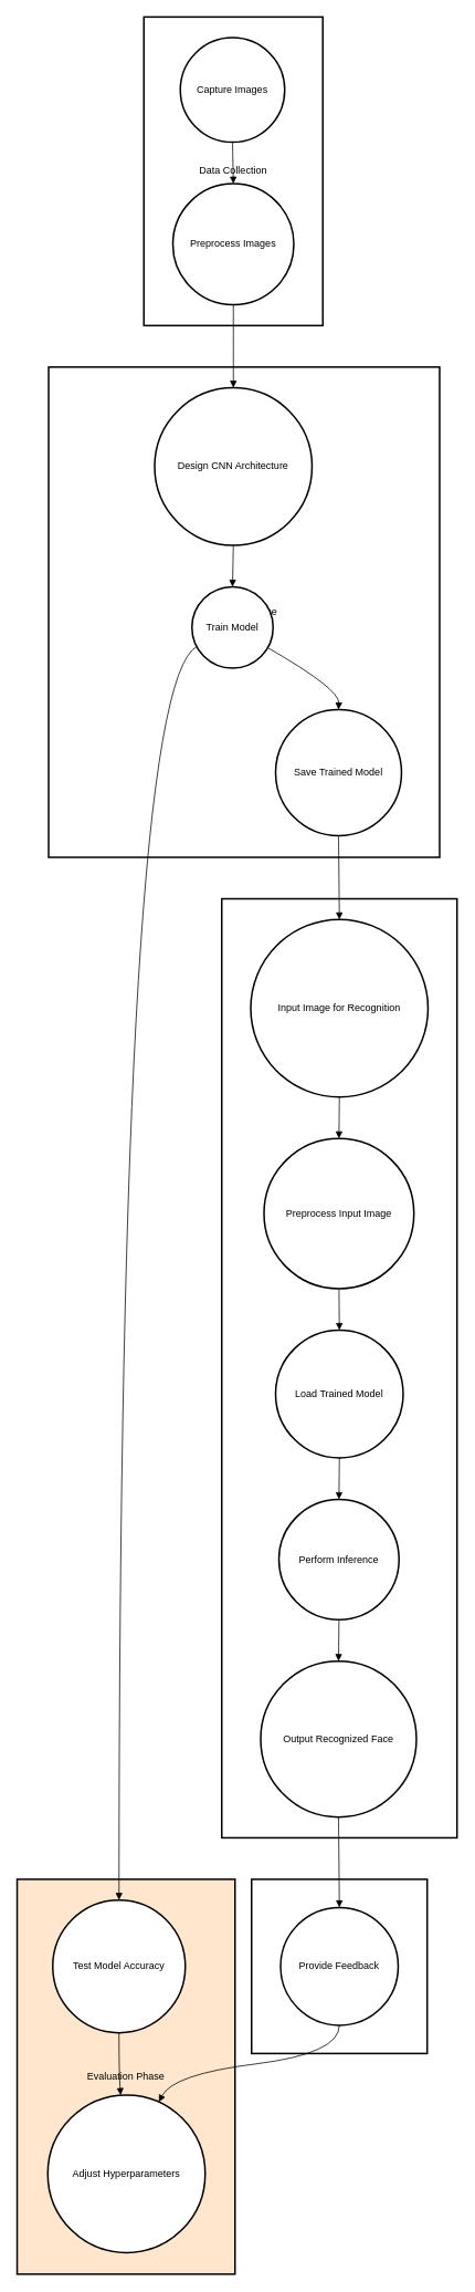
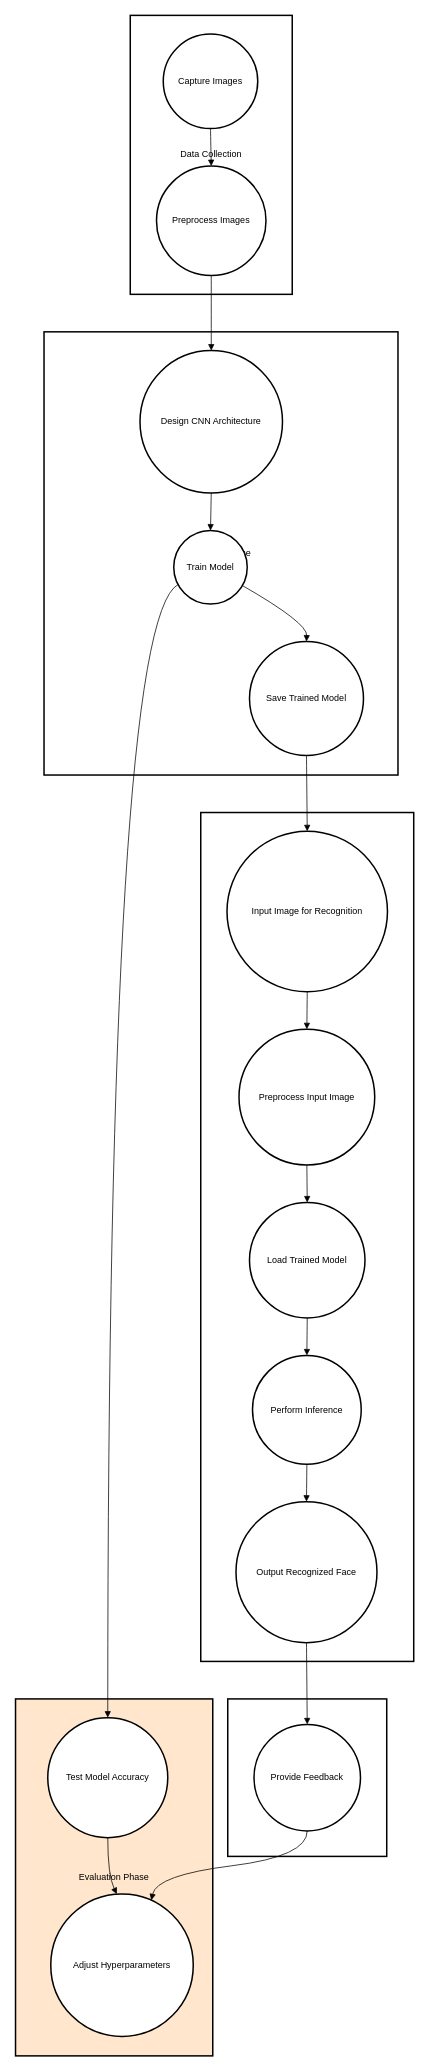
  <mxCell id="0" />
  <mxCell id="1" parent="0" />
  <mxCell id="2" value="Feedback Loop" style="whiteSpace=wrap;strokeWidth=2;" vertex="1" parent="1"><mxGeometry x="303" y="2265" width="212" height="210" as="geometry" /></mxCell>
  <mxCell id="3" value="Evaluation Phase" style="whiteSpace=wrap;strokeWidth=2;fillColor=#ffe6cc;" vertex="1" parent="1"><mxGeometry x="20" y="2265" width="263" height="476" as="geometry" /></mxCell>
  <mxCell id="4" value="Deployment Phase" style="whiteSpace=wrap;strokeWidth=2;" vertex="1" parent="1"><mxGeometry x="267" y="1083" width="284" height="1132" as="geometry" /></mxCell>
  <mxCell id="5" value="Training Phase" style="whiteSpace=wrap;strokeWidth=2;" vertex="1" parent="1"><mxGeometry x="58" y="442" width="472" height="591" as="geometry" /></mxCell>
  <mxCell id="6" value="Data Collection" style="whiteSpace=wrap;strokeWidth=2;" vertex="1" parent="1"><mxGeometry x="173" y="20" width="216" height="372" as="geometry" /></mxCell>
  <mxCell id="7" value="Capture Images" style="ellipse;aspect=fixed;strokeWidth=2;whiteSpace=wrap;" vertex="1" parent="1"><mxGeometry x="217" y="45" width="126" height="126" as="geometry" /></mxCell>
  <mxCell id="8" value="Preprocess Images" style="ellipse;aspect=fixed;strokeWidth=2;whiteSpace=wrap;" vertex="1" parent="1"><mxGeometry x="208" y="221" width="146" height="146" as="geometry" /></mxCell>
  <mxCell id="9" value="Design CNN Architecture" style="ellipse;aspect=fixed;strokeWidth=2;whiteSpace=wrap;" vertex="1" parent="1"><mxGeometry x="186" y="467" width="190" height="190" as="geometry" /></mxCell>
  <mxCell id="10" value="Train Model" style="ellipse;aspect=fixed;strokeWidth=2;whiteSpace=wrap;" vertex="1" parent="1"><mxGeometry x="231" y="707" width="98" height="98" as="geometry" /></mxCell>
  <mxCell id="11" value="Save Trained Model" style="ellipse;aspect=fixed;strokeWidth=2;whiteSpace=wrap;" vertex="1" parent="1"><mxGeometry x="332" y="855" width="152" height="152" as="geometry" /></mxCell>
  <mxCell id="12" value="Input Image for Recognition" style="ellipse;aspect=fixed;strokeWidth=2;whiteSpace=wrap;" vertex="1" parent="1"><mxGeometry x="302" y="1108" width="214" height="214" as="geometry" /></mxCell>
  <mxCell id="13" value="Preprocess Input Image" style="ellipse;aspect=fixed;strokeWidth=2;whiteSpace=wrap;" vertex="1" parent="1"><mxGeometry x="318" y="1372" width="181" height="181" as="geometry" /></mxCell>
  <mxCell id="14" value="Load Trained Model" style="ellipse;aspect=fixed;strokeWidth=2;whiteSpace=wrap;" vertex="1" parent="1"><mxGeometry x="332" y="1603" width="154" height="154" as="geometry" /></mxCell>
  <mxCell id="15" value="Perform Inference" style="ellipse;aspect=fixed;strokeWidth=2;whiteSpace=wrap;" vertex="1" parent="1"><mxGeometry x="336" y="1807" width="145" height="145" as="geometry" /></mxCell>
  <mxCell id="16" value="Output Recognized Face" style="ellipse;aspect=fixed;strokeWidth=2;whiteSpace=wrap;" vertex="1" parent="1"><mxGeometry x="314" y="2002" width="188" height="188" as="geometry" /></mxCell>
  <mxCell id="17" value="Test Model Accuracy" style="ellipse;aspect=fixed;strokeWidth=2;whiteSpace=wrap;" vertex="1" parent="1"><mxGeometry x="63" y="2290" width="160" height="160" as="geometry" /></mxCell>
- <mxCell id="18" value="Adjust Hyperparameters" style="ellipse;aspect=fixed;strokeWidth=2;whiteSpace=wrap;" vertex="1" parent="1"><mxGeometry x="57" y="2525" width="190" height="190" as="geometry" /></mxCell>
+ <mxCell id="18" value="Adjust Hyperparameters" style="ellipse;aspect=fixed;strokeWidth=2;whiteSpace=wrap;" vertex="1" parent="1"><mxGeometry x="67" y="2525" width="190" height="190" as="geometry" /></mxCell>
  <mxCell id="19" value="Provide Feedback" style="ellipse;aspect=fixed;strokeWidth=2;whiteSpace=wrap;" vertex="1" parent="1"><mxGeometry x="338" y="2299" width="142" height="142" as="geometry" /></mxCell>
  <mxCell id="20" value="" style="curved=1;startArrow=none;endArrow=block;exitX=0.5;exitY=1;entryX=0.5;entryY=0;" edge="1" parent="1" source="7" target="8"><mxGeometry relative="1" as="geometry"><Array as="points" /></mxGeometry></mxCell>
  <mxCell id="21" value="" style="curved=1;startArrow=none;endArrow=block;exitX=0.5;exitY=1;entryX=0.5;entryY=0;" edge="1" parent="1" source="8" target="9"><mxGeometry relative="1" as="geometry"><Array as="points" /></mxGeometry></mxCell>
  <mxCell id="22" value="" style="curved=1;startArrow=none;endArrow=block;exitX=0.5;exitY=1;entryX=0.51;entryY=0;" edge="1" parent="1" source="9" target="10"><mxGeometry relative="1" as="geometry"><Array as="points" /></mxGeometry></mxCell>
  <mxCell id="23" value="" style="curved=1;startArrow=none;endArrow=block;exitX=1.01;exitY=0.79;entryX=0.5;entryY=0;" edge="1" parent="1" source="10" target="11"><mxGeometry relative="1" as="geometry"><Array as="points"><mxPoint x="409" y="830" /></Array></mxGeometry></mxCell>
  <mxCell id="24" value="" style="curved=1;startArrow=none;endArrow=block;exitX=0.5;exitY=1.01;entryX=0.5;entryY=0;" edge="1" parent="1" source="11" target="12"><mxGeometry relative="1" as="geometry"><Array as="points" /></mxGeometry></mxCell>
  <mxCell id="25" value="" style="curved=1;startArrow=none;endArrow=block;exitX=0.5;exitY=1;entryX=0.5;entryY=0;" edge="1" parent="1" source="12" target="13"><mxGeometry relative="1" as="geometry"><Array as="points" /></mxGeometry></mxCell>
  <mxCell id="26" value="" style="curved=1;startArrow=none;endArrow=block;exitX=0.5;exitY=1;entryX=0.5;entryY=0;" edge="1" parent="1" source="13" target="14"><mxGeometry relative="1" as="geometry"><Array as="points" /></mxGeometry></mxCell>
  <mxCell id="27" value="" style="curved=1;startArrow=none;endArrow=block;exitX=0.5;exitY=1;entryX=0.5;entryY=0;" edge="1" parent="1" source="14" target="15"><mxGeometry relative="1" as="geometry"><Array as="points" /></mxGeometry></mxCell>
  <mxCell id="28" value="" style="curved=1;startArrow=none;endArrow=block;exitX=0.5;exitY=1;entryX=0.5;entryY=0;" edge="1" parent="1" source="15" target="16"><mxGeometry relative="1" as="geometry"><Array as="points" /></mxGeometry></mxCell>
  <mxCell id="29" value="" style="curved=1;startArrow=none;endArrow=block;exitX=0;exitY=0.77;entryX=0.5;entryY=0;" edge="1" parent="1" source="10" target="17"><mxGeometry relative="1" as="geometry"><Array as="points"><mxPoint x="143" y="830" /></Array></mxGeometry></mxCell>
  <mxCell id="30" value="" style="curved=1;startArrow=none;endArrow=block;exitX=0.5;exitY=1;entryX=0.46;entryY=0;" edge="1" parent="1" source="17" target="18"><mxGeometry relative="1" as="geometry"><Array as="points"><mxPoint x="143" y="2500" /></Array></mxGeometry></mxCell>
  <mxCell id="31" value="" style="curved=1;startArrow=none;endArrow=block;exitX=0.5;exitY=1;entryX=0.5;entryY=0;" edge="1" parent="1" source="16" target="19"><mxGeometry relative="1" as="geometry"><Array as="points" /></mxGeometry></mxCell>
  <mxCell id="32" value="" style="curved=1;startArrow=none;endArrow=block;exitX=0.5;exitY=1;entryX=0.73;entryY=0;" edge="1" parent="1" source="19" target="18"><mxGeometry relative="1" as="geometry"><Array as="points"><mxPoint x="409" y="2475" /><mxPoint x="208" y="2500" /></Array></mxGeometry></mxCell>
